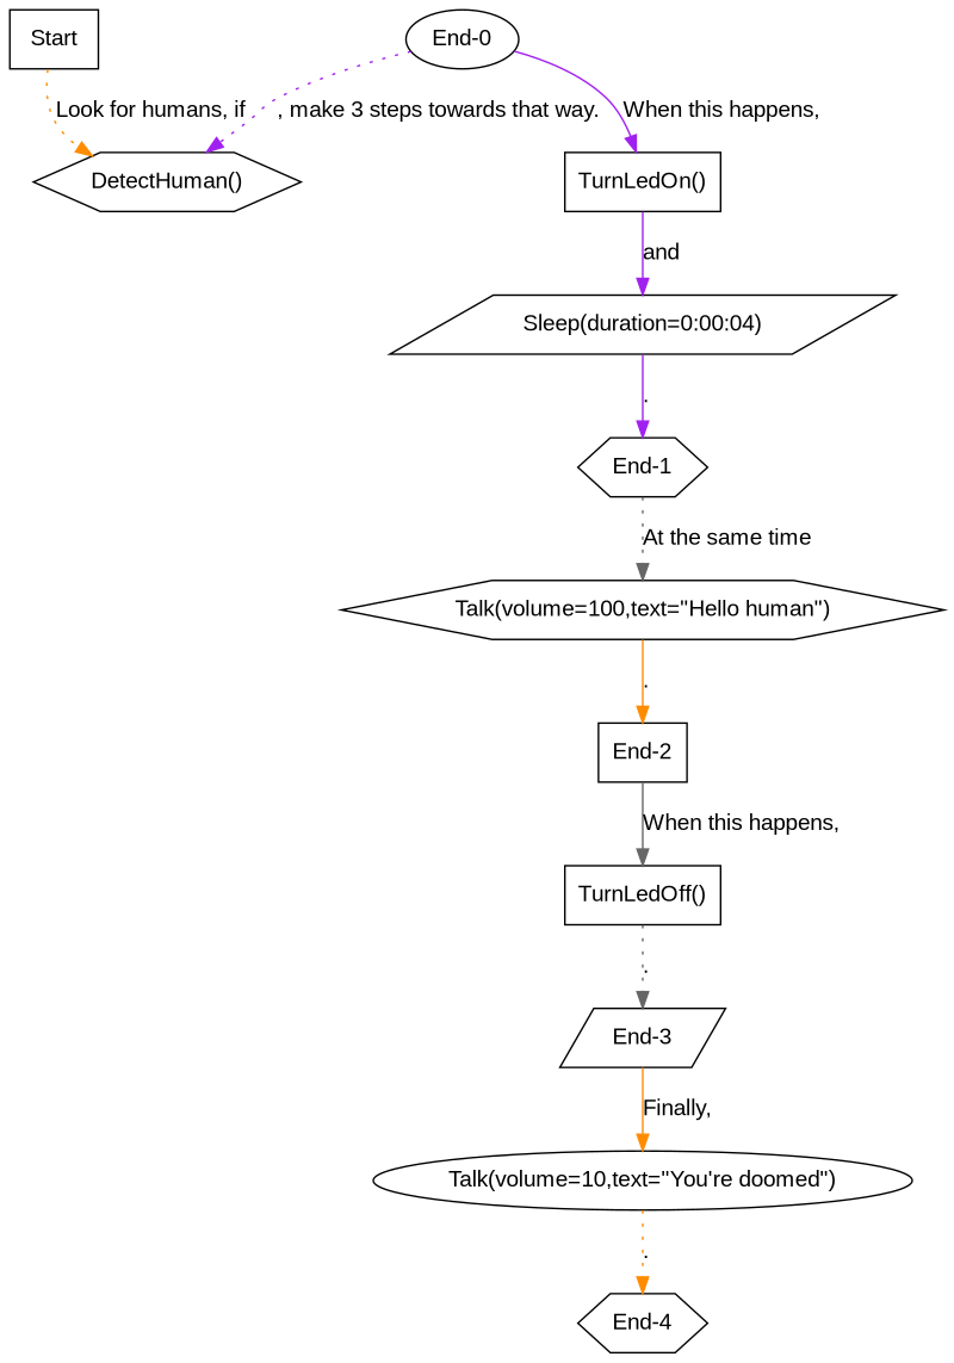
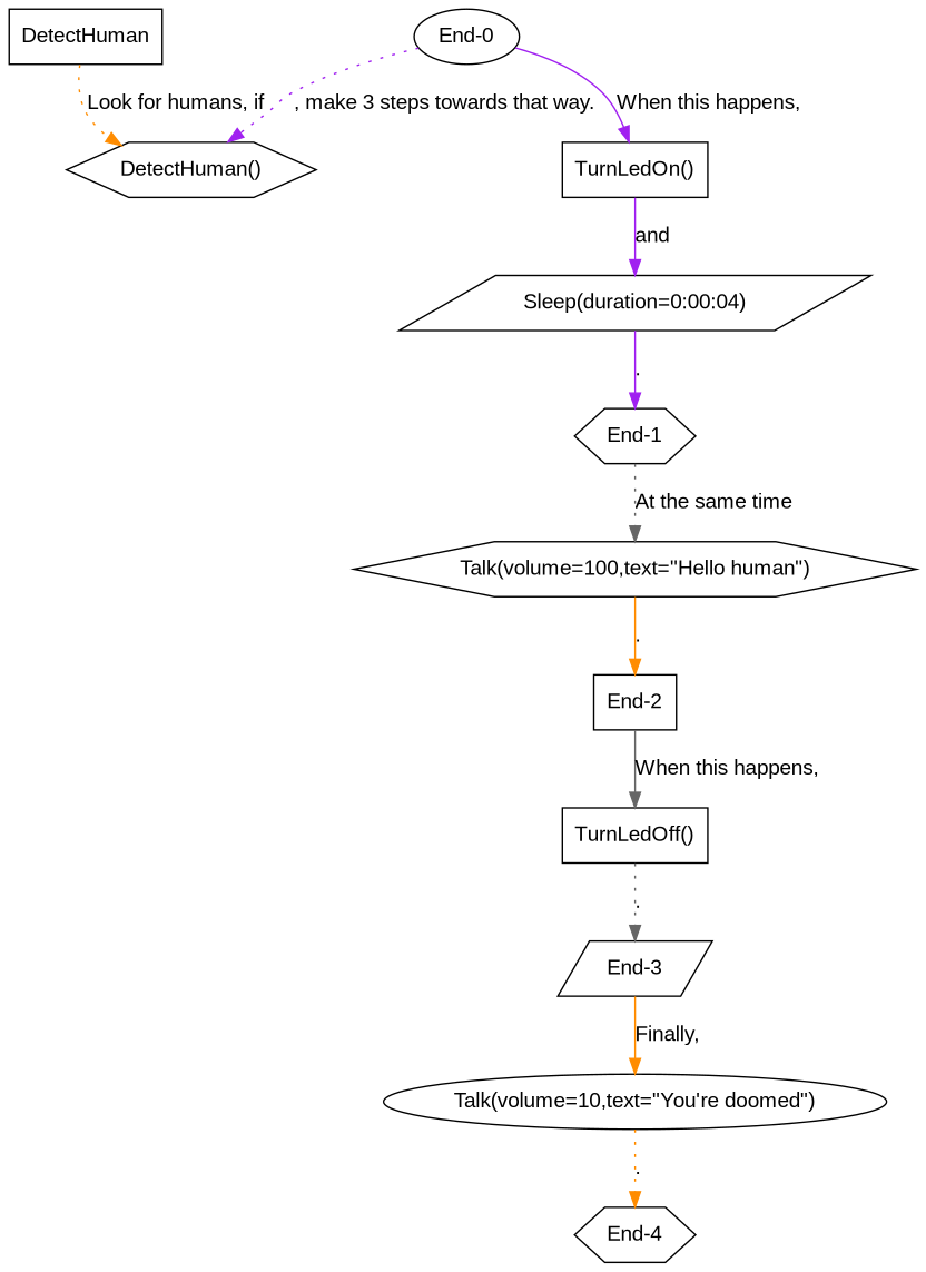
  strict digraph {
    fontname="Liberation Sans"
    node [fontname="Liberation Sans" sent_idx=0 shape=hexagon]
    edge [color=darkorange fontname="Liberation Sans" style=solid]
    "DetectHuman()" [idx=0 idx_main=0]
-   Start [shape=box]
+   Start [shape=box label=DetectHuman]
    "End-0" [shape=ellipse]
    "TurnLedOn()" [idx=0 idx_main=0 sent_idx=1 shape=box]
    "Sleep(duration=0:00:04)" [idx=1 idx_main=1 sent_idx=1 shape=parallelogram]
    "End-1" [sent_idx=1]
    "Talk(volume=100,text=\"Hello human\")" [idx=0 idx_main=0 sent_idx=2]
    "End-2" [sent_idx=2 shape=box]
    "TurnLedOff()" [idx=0 idx_main=0 sent_idx=3 shape=box]
    "End-3" [sent_idx=3 shape=parallelogram]
    "Talk(volume=10,text=\"You're doomed\")" [idx=0 idx_main=0 sent_idx=4 shape=ellipse]
    "End-4" [sent_idx=4]
    Start -> "DetectHuman()" [label="Look for humans, if" style=dotted]
    "End-0" -> "DetectHuman()" [color=purple label=", make 3 steps towards that way." style=dotted]
    "End-0" -> "TurnLedOn()" [color=purple label="When this happens,"]
    "TurnLedOn()" -> "Sleep(duration=0:00:04)" [color=purple label=and]
    "Sleep(duration=0:00:04)" -> "End-1" [color=purple label="."]
    "End-1" -> "Talk(volume=100,text=\"Hello human\")" [color=gray40 label="At the same time" style=dotted]
    "Talk(volume=100,text=\"Hello human\")" -> "End-2" [label="."]
    "End-2" -> "TurnLedOff()" [color=gray40 label="When this happens,"]
    "TurnLedOff()" -> "End-3" [color=gray40 label="." style=dotted]
    "End-3" -> "Talk(volume=10,text=\"You're doomed\")" [label="Finally,"]
    "Talk(volume=10,text=\"You're doomed\")" -> "End-4" [label="." style=dotted]
  }
